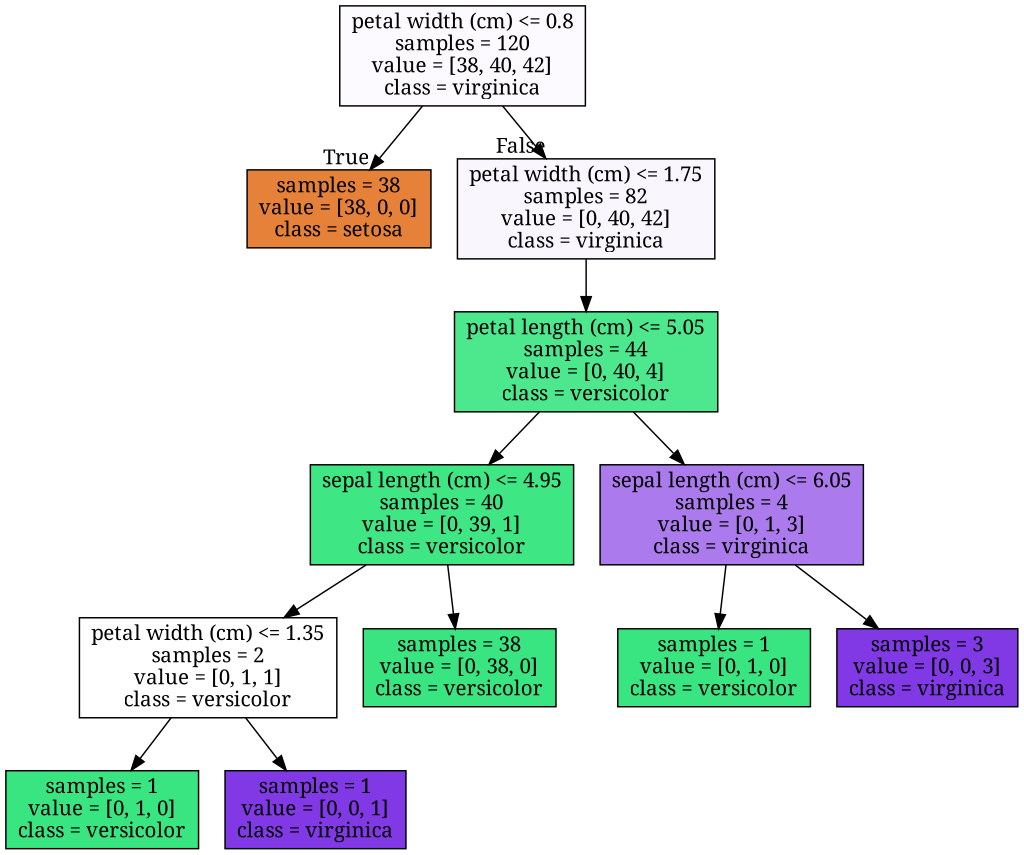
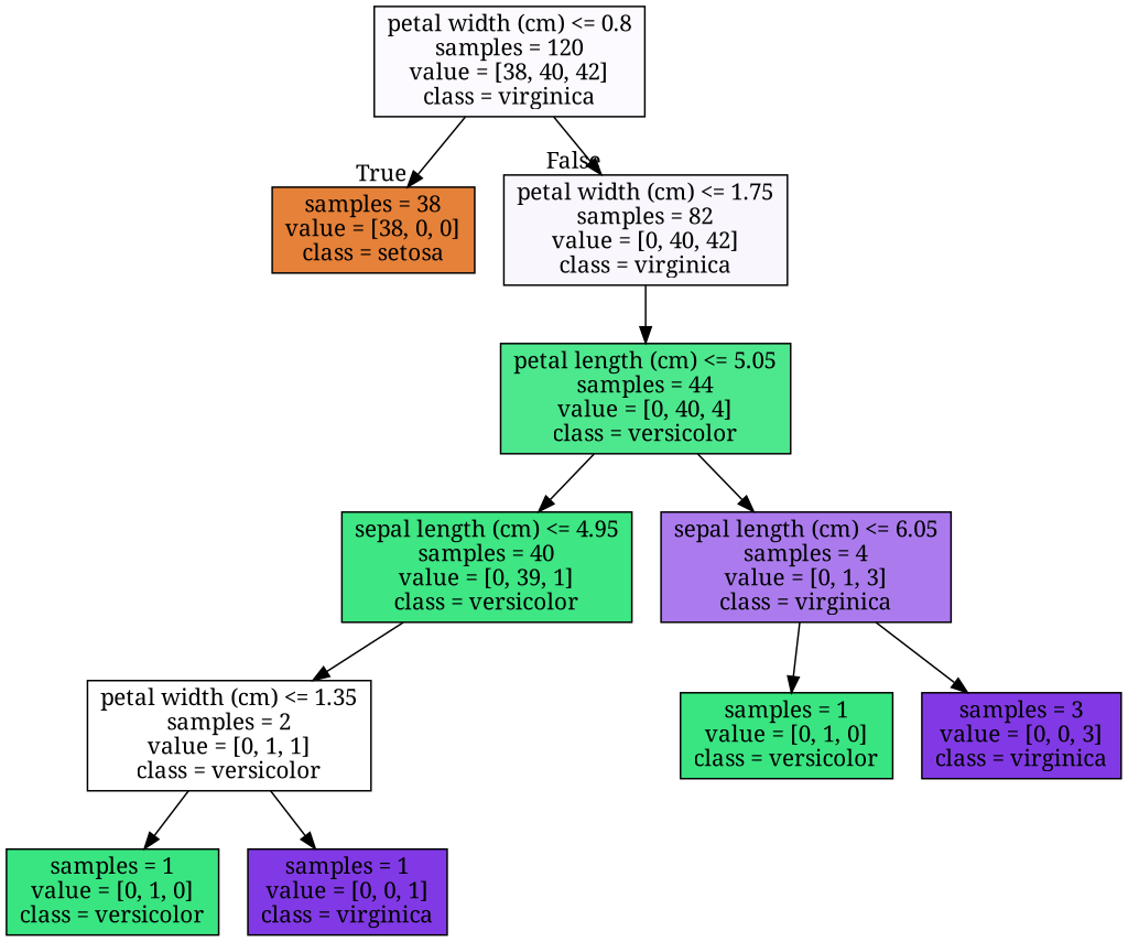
  digraph {
    fontname="Noto Serif"
    node [color=black fillcolor="#39e581" fontname="Noto Serif" shape=box style=filled]
    edge [fontname="Noto Serif"]
    n1 [fillcolor="#fcfafe" label="petal width (cm) <= 0.8\nsamples = 120\nvalue = [38, 40, 42]\nclass = virginica"]
    n2 [fillcolor="#e58139" label="samples = 38\nvalue = [38, 0, 0]\nclass = setosa"]
    n3 [fillcolor="#f9f6fe" label="petal width (cm) <= 1.75\nsamples = 82\nvalue = [0, 40, 42]\nclass = virginica"]
    n4 [fillcolor="#4de88e" label="petal length (cm) <= 5.05\nsamples = 44\nvalue = [0, 40, 4]\nclass = versicolor"]
    n5 [fillcolor="#3ee684" label="sepal length (cm) <= 4.95\nsamples = 40\nvalue = [0, 39, 1]\nclass = versicolor"]
    n6 [fillcolor="#ab7bee" label="sepal length (cm) <= 6.05\nsamples = 4\nvalue = [0, 1, 3]\nclass = virginica"]
    n7 [fillcolor="#ffffff" label="petal width (cm) <= 1.35\nsamples = 2\nvalue = [0, 1, 1]\nclass = versicolor"]
-   n8 [label="samples = 38\nvalue = [0, 38, 0]\nclass = versicolor"]
    n9 [label="samples = 1\nvalue = [0, 1, 0]\nclass = versicolor"]
    n10 [fillcolor="#8139e5" label="samples = 3\nvalue = [0, 0, 3]\nclass = virginica"]
    n11 [label="samples = 1\nvalue = [0, 1, 0]\nclass = versicolor"]
    n12 [fillcolor="#8139e5" label="samples = 1\nvalue = [0, 0, 1]\nclass = virginica"]
    n1 -> n2 [headlabel=True labelangle=45 labeldistance=2.5]
    n1 -> n3 [headlabel=False labelangle=-45 labeldistance=2.5]
    n3 -> n4
    n4 -> n5
    n4 -> n6
    n5 -> n7
-   n5 -> n8
    n6 -> n9
    n6 -> n10
    n7 -> n11
    n7 -> n12
  }
